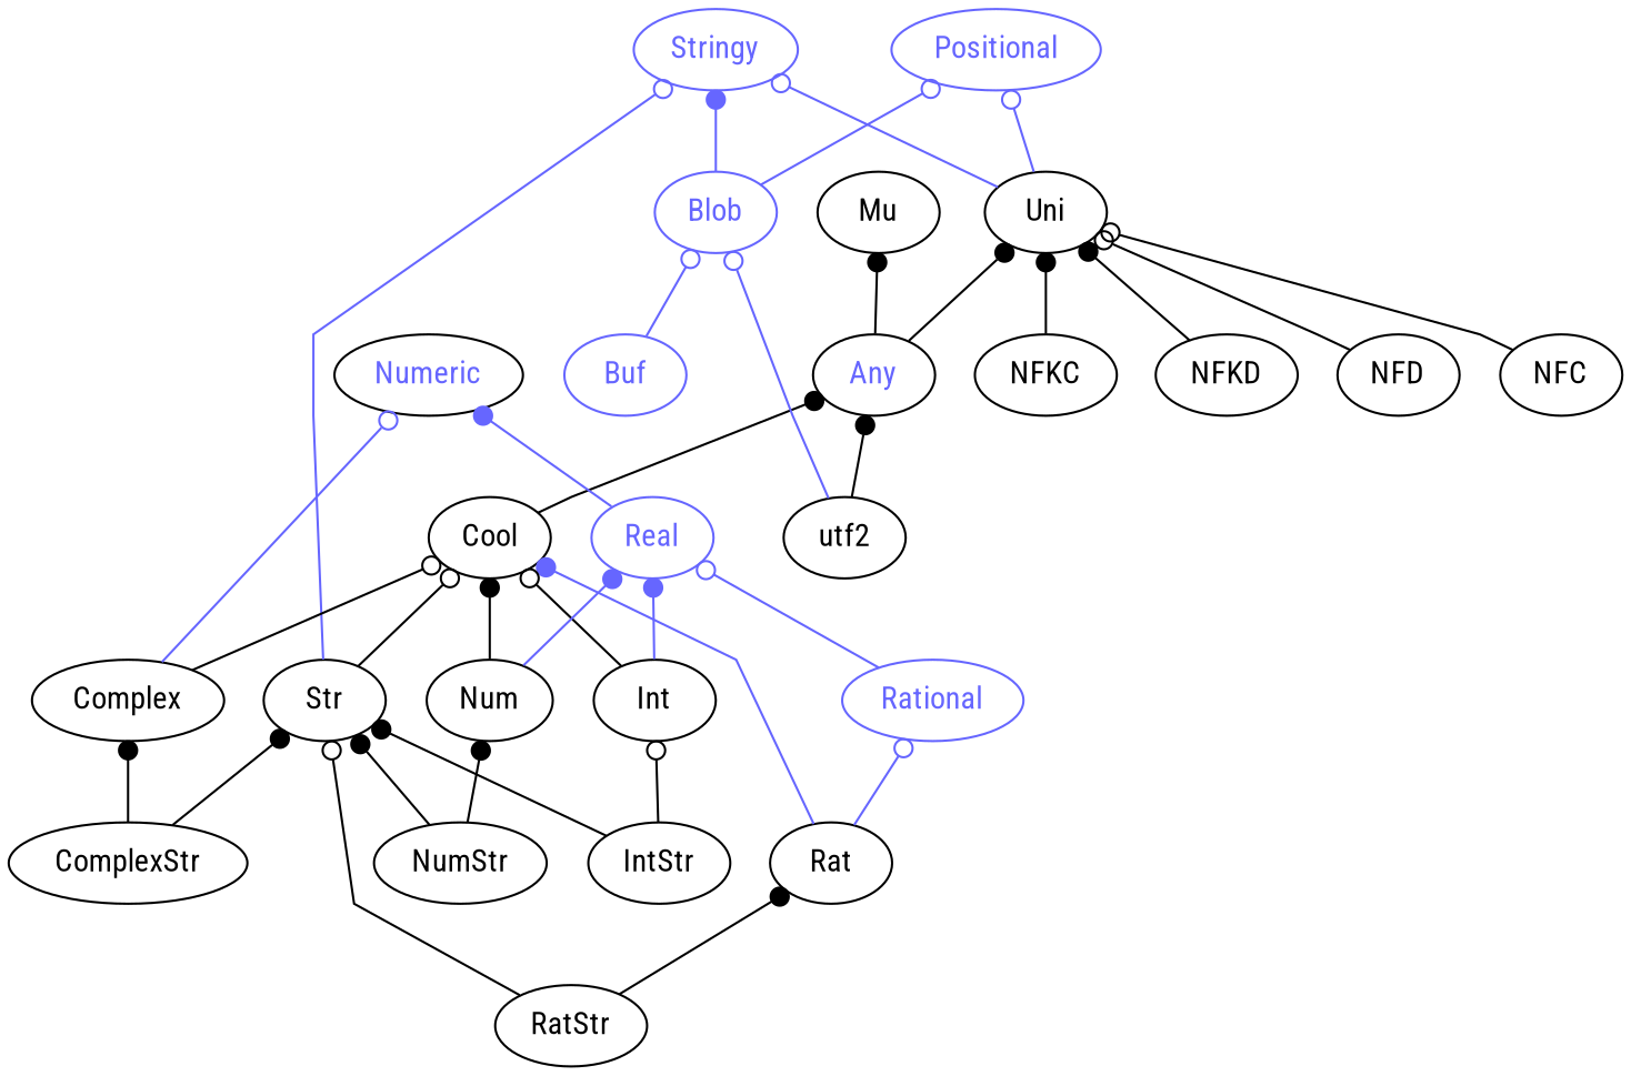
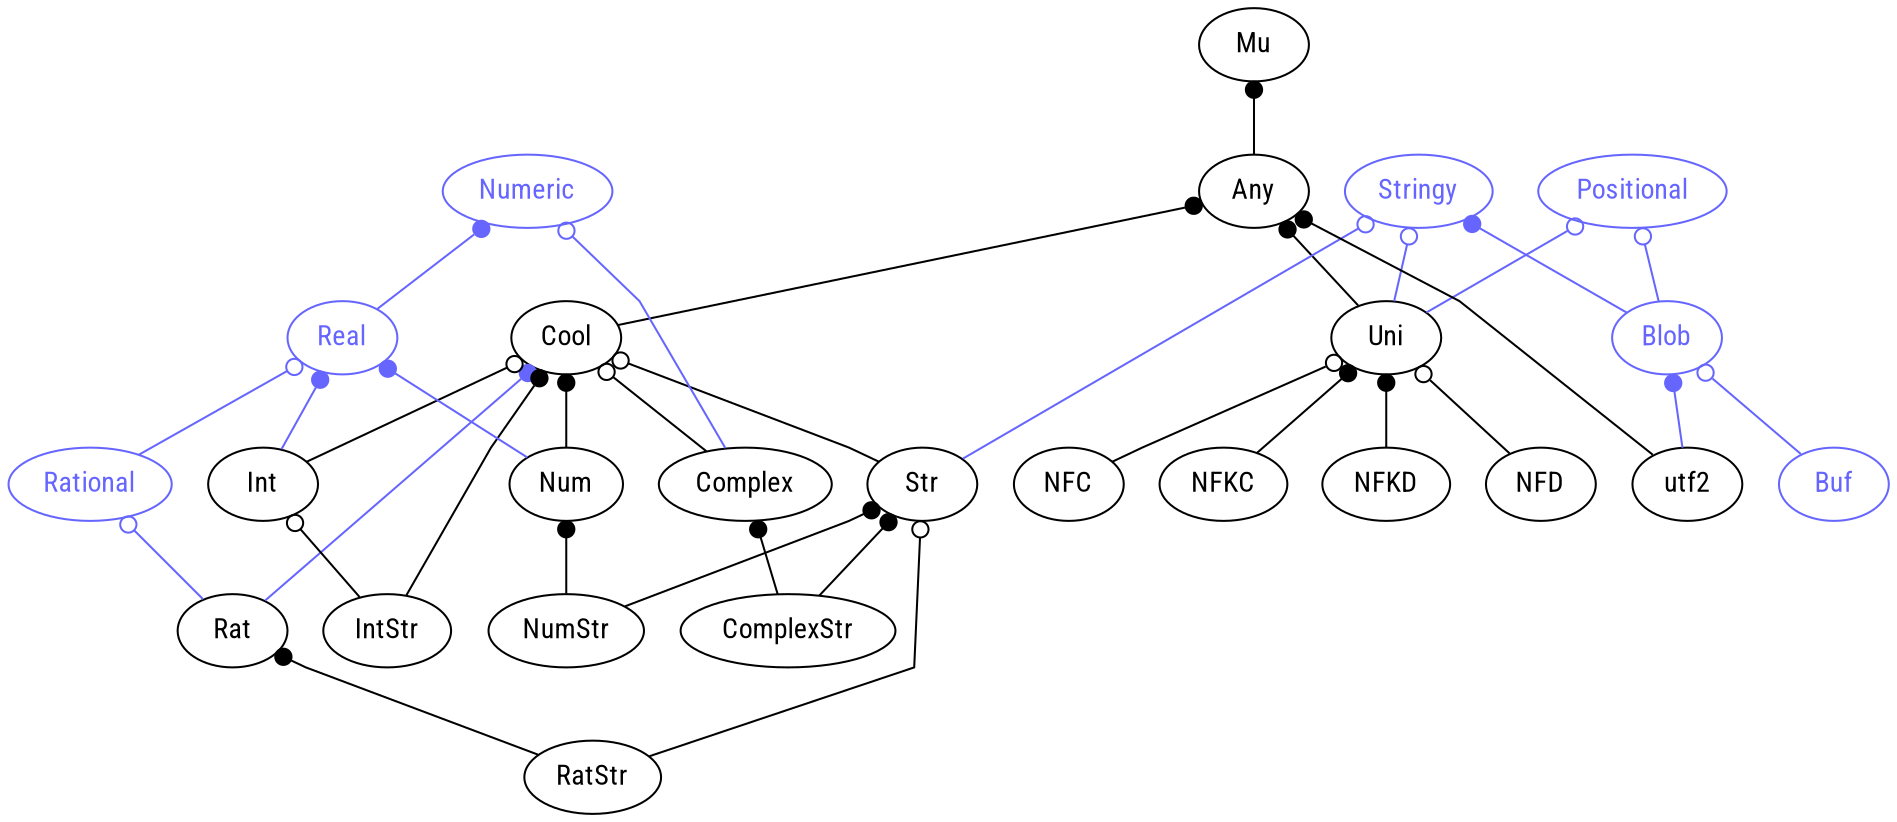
  digraph {
    fontname="Roboto Condensed"
    rankdir=BT
    splines=polyline
    node [color="#000000" fontcolor="#000000" fontname="Roboto Condensed"]
    edge [arrowhead=dot color="#000000" fontname="Roboto Condensed"]
    Stringy [color="#6666FF" fontcolor="#6666FF"]
-   Any [fontcolor="#6666FF"]
+   Any
    Mu
    Positional [color="#6666FF" fontcolor="#6666FF"]
    Uni
    Cool
    Str
    Blob [color="#6666FF" fontcolor="#6666FF"]
    NFC
    NFKC
    NFKD
    NFD
-   Numeric [fontcolor="#6666FF"]
+   Numeric [color="#6666FF" fontcolor="#6666FF"]
    Real [color="#6666FF" fontcolor="#6666FF"]
    Rational [color="#6666FF" fontcolor="#6666FF"]
    Rat
    RatStr
    Int
    IntStr
    Complex
    ComplexStr
    Num
    NumStr
    n24 [label=utf2]
    Buf [color="#6666FF" fontcolor="#6666FF"]
    Any -> Mu
    Uni -> Stringy [arrowhead=odot color="#6666FF"]
-   Any -> Uni
+   Uni -> Any
    Uni -> Positional [arrowhead=odot color="#6666FF"]
    Cool -> Any
    Str -> Stringy [arrowhead=odot color="#6666FF"]
    Str -> Cool [arrowhead=odot]
    Blob -> Stringy [color="#6666FF"]
    Blob -> Positional [arrowhead=odot color="#6666FF"]
    NFC -> Uni [arrowhead=odot]
    NFKC -> Uni
    NFKD -> Uni
    NFD -> Uni [arrowhead=odot]
    Real -> Numeric [color="#6666FF"]
    Rational -> Real [arrowhead=odot color="#6666FF"]
    Rat -> Cool [color="#6666FF"]
    Rat -> Rational [arrowhead=odot color="#6666FF"]
    RatStr -> Str [arrowhead=odot]
    RatStr -> Rat
    Int -> Cool [arrowhead=odot]
    Int -> Real [color="#6666FF"]
-   IntStr -> Str
+   IntStr -> Cool
    IntStr -> Int [arrowhead=odot]
    Complex -> Cool [arrowhead=odot]
    Complex -> Numeric [arrowhead=odot color="#6666FF"]
    ComplexStr -> Str
    ComplexStr -> Complex
    Num -> Cool
    Num -> Real [color="#6666FF"]
    NumStr -> Str
    NumStr -> Num
    n24 -> Any
-   n24 -> Blob [arrowhead=odot color="#6666FF"]
+   n24 -> Blob [color="#6666FF"]
    Buf -> Blob [arrowhead=odot color="#6666FF"]
  }
